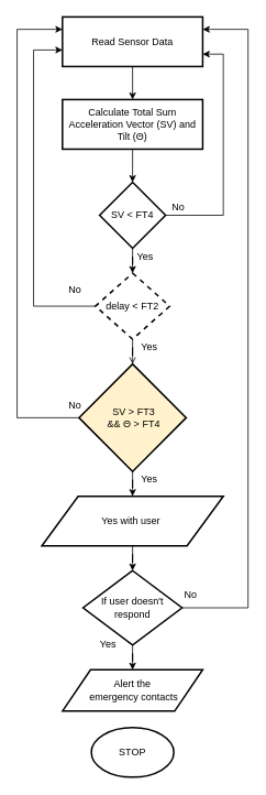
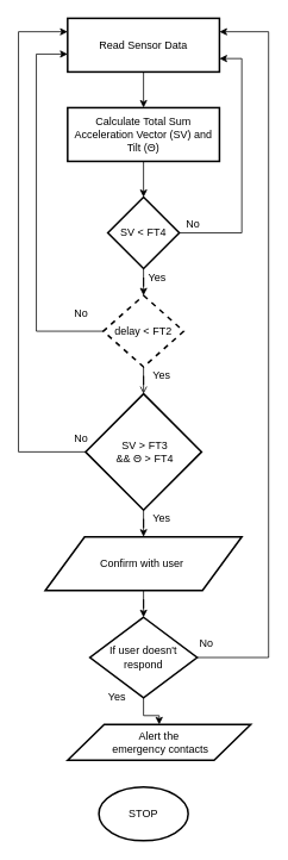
  <mxCell id="0" />
  <mxCell id="1" parent="0" />
  <mxCell id="2" value="" style="edgeStyle=orthogonalEdgeStyle;rounded=0;orthogonalLoop=1;jettySize=auto;html=1;" parent="1" source="3" target="5" edge="1"><mxGeometry relative="1" as="geometry" /></mxCell>
  <mxCell id="3" value="Read Sensor Data" style="rounded=0;whiteSpace=wrap;html=1;strokeWidth=2;" parent="1" vertex="1"><mxGeometry x="75" y="20" width="170" height="60" as="geometry" /></mxCell>
  <mxCell id="4" value="" style="edgeStyle=orthogonalEdgeStyle;rounded=0;orthogonalLoop=1;jettySize=auto;html=1;" parent="1" source="5" target="8" edge="1"><mxGeometry relative="1" as="geometry" /></mxCell>
  <mxCell id="5" value="Calculate Total Sum Acceleration Vector (SV) and Tilt (Θ)" style="rounded=0;whiteSpace=wrap;html=1;strokeWidth=2;" parent="1" vertex="1"><mxGeometry x="75" y="120" width="170" height="60" as="geometry" /></mxCell>
  <mxCell id="6" value="" style="edgeStyle=orthogonalEdgeStyle;rounded=0;orthogonalLoop=1;jettySize=auto;html=1;" parent="1" source="8" target="11" edge="1"><mxGeometry relative="1" as="geometry" /></mxCell>
  <mxCell id="7" value="" style="edgeStyle=orthogonalEdgeStyle;rounded=0;orthogonalLoop=1;jettySize=auto;html=1;entryX=1;entryY=0.75;entryDx=0;entryDy=0;" parent="1" source="8" target="3" edge="1"><mxGeometry relative="1" as="geometry"><mxPoint x="280" y="260" as="targetPoint" /><Array as="points"><mxPoint x="270" y="260" /><mxPoint x="270" y="65" /></Array></mxGeometry></mxCell>
  <mxCell id="8" value="SV &amp;lt; FT4" style="rhombus;whiteSpace=wrap;html=1;strokeWidth=2;" parent="1" vertex="1"><mxGeometry x="120" y="220" width="80" height="80" as="geometry" /></mxCell>
  <mxCell id="9" value="" style="edgeStyle=orthogonalEdgeStyle;rounded=0;orthogonalLoop=1;jettySize=auto;html=1;exitX=0;exitY=0.5;exitDx=0;exitDy=0;" parent="1" source="11" edge="1"><mxGeometry relative="1" as="geometry"><mxPoint x="75" y="60" as="targetPoint" /><Array as="points"><mxPoint x="40" y="370" /><mxPoint x="40" y="60" /></Array></mxGeometry></mxCell>
  <mxCell id="10" value="" style="edgeStyle=orthogonalEdgeStyle;rounded=0;orthogonalLoop=1;jettySize=auto;html=1;endArrow=open;" parent="1" source="11" target="13" edge="1"><mxGeometry relative="1" as="geometry" /></mxCell>
  <mxCell id="11" value="delay &amp;lt; FT2" style="rhombus;whiteSpace=wrap;html=1;strokeWidth=2;dashed=1;" parent="1" vertex="1"><mxGeometry x="115" y="330" width="90" height="80" as="geometry" /></mxCell>
  <mxCell id="12" value="" style="edgeStyle=orthogonalEdgeStyle;rounded=0;orthogonalLoop=1;jettySize=auto;html=1;entryX=0;entryY=0.25;entryDx=0;entryDy=0;exitX=0;exitY=0.5;exitDx=0;exitDy=0;" parent="1" source="13" target="3" edge="1"><mxGeometry relative="1" as="geometry"><mxPoint x="-20" y="26" as="targetPoint" /><Array as="points"><mxPoint x="20" y="505" /><mxPoint x="20" y="35" /></Array></mxGeometry></mxCell>
- <mxCell id="13" value="&amp;nbsp;SV &amp;gt; FT3&lt;br&gt;&amp;nbsp;&amp;amp;&amp;amp; Θ &amp;gt; FT4" style="rhombus;whiteSpace=wrap;html=1;strokeWidth=2;fillColor=#fff2cc;" parent="1" vertex="1"><mxGeometry x="95" y="440" width="130" height="130" as="geometry" /></mxCell>
+ <mxCell id="13" value="&amp;nbsp;SV &amp;gt; FT3&lt;br&gt;&amp;nbsp;&amp;amp;&amp;amp; Θ &amp;gt; FT4" style="rhombus;whiteSpace=wrap;html=1;strokeWidth=2;" parent="1" vertex="1"><mxGeometry x="95" y="440" width="130" height="130" as="geometry" /></mxCell>
  <mxCell id="14" value="" style="edgeStyle=orthogonalEdgeStyle;rounded=0;orthogonalLoop=1;jettySize=auto;html=1;exitX=0.5;exitY=1;exitDx=0;exitDy=0;" parent="1" source="13" target="20" edge="1"><mxGeometry relative="1" as="geometry"><mxPoint x="160" y="630" as="sourcePoint" /></mxGeometry></mxCell>
  <mxCell id="15" value="No" style="text;html=1;align=center;verticalAlign=middle;resizable=0;points=[];autosize=1;" parent="1" vertex="1"><mxGeometry x="75" y="340" width="30" height="20" as="geometry" /></mxCell>
  <mxCell id="16" value="No" style="text;html=1;align=center;verticalAlign=middle;resizable=0;points=[];autosize=1;" parent="1" vertex="1"><mxGeometry x="200" y="240" width="30" height="20" as="geometry" /></mxCell>
  <mxCell id="17" value="Yes" style="text;html=1;align=center;verticalAlign=middle;resizable=0;points=[];autosize=1;" parent="1" vertex="1"><mxGeometry x="155" y="300" width="40" height="20" as="geometry" /></mxCell>
  <mxCell id="18" value="Yes" style="text;html=1;align=center;verticalAlign=middle;resizable=0;points=[];autosize=1;" parent="1" vertex="1"><mxGeometry x="160" y="410" width="40" height="20" as="geometry" /></mxCell>
  <mxCell id="19" value="" style="edgeStyle=orthogonalEdgeStyle;rounded=0;orthogonalLoop=1;jettySize=auto;html=1;" parent="1" source="20" target="23" edge="1"><mxGeometry relative="1" as="geometry" /></mxCell>
- <mxCell id="20" value="Yes with user&amp;nbsp;" style="shape=parallelogram;perimeter=parallelogramPerimeter;whiteSpace=wrap;html=1;strokeWidth=2;" parent="1" vertex="1"><mxGeometry x="50" y="600" width="220" height="60" as="geometry" /></mxCell>
+ <mxCell id="20" value="Confirm with user&amp;nbsp;" style="shape=parallelogram;perimeter=parallelogramPerimeter;whiteSpace=wrap;html=1;strokeWidth=2;" parent="1" vertex="1"><mxGeometry x="50" y="600" width="220" height="60" as="geometry" /></mxCell>
  <mxCell id="21" value="" style="edgeStyle=orthogonalEdgeStyle;rounded=0;orthogonalLoop=1;jettySize=auto;html=1;entryX=1;entryY=0.25;entryDx=0;entryDy=0;exitX=1;exitY=0.5;exitDx=0;exitDy=0;" parent="1" source="23" target="3" edge="1"><mxGeometry relative="1" as="geometry"><mxPoint x="470" y="-20" as="targetPoint" /><Array as="points"><mxPoint x="300" y="735" /><mxPoint x="300" y="35" /></Array></mxGeometry></mxCell>
  <mxCell id="22" value="" style="edgeStyle=orthogonalEdgeStyle;rounded=0;orthogonalLoop=1;jettySize=auto;html=1;" parent="1" source="23" target="24" edge="1"><mxGeometry relative="1" as="geometry" /></mxCell>
  <mxCell id="23" value="If user doesn't respond" style="rhombus;whiteSpace=wrap;html=1;strokeWidth=2;" parent="1" vertex="1"><mxGeometry x="100" y="690" width="120" height="90" as="geometry" /></mxCell>
- <mxCell id="24" value="Alert the&lt;br&gt;&amp;nbsp;emergency contacts" style="shape=parallelogram;perimeter=parallelogramPerimeter;whiteSpace=wrap;html=1;strokeWidth=2;" parent="1" vertex="1"><mxGeometry x="75" y="810" width="170" height="50" as="geometry" /></mxCell>
+ <mxCell id="24" value="Alert the&lt;br&gt;&amp;nbsp;emergency contacts" style="shape=parallelogram;perimeter=parallelogramPerimeter;whiteSpace=wrap;html=1;strokeWidth=2;" parent="1" vertex="1"><mxGeometry x="75" y="810" width="205" height="40" as="geometry" /></mxCell>
  <mxCell id="25" value="STOP" style="strokeWidth=2;html=1;shape=mxgraph.flowchart.start_1;whiteSpace=wrap;" parent="1" vertex="1"><mxGeometry x="110" y="880" width="100" height="60" as="geometry" /></mxCell>
  <mxCell id="26" value="Yes" style="text;html=1;align=center;verticalAlign=middle;resizable=0;points=[];autosize=1;" parent="1" vertex="1"><mxGeometry x="160" y="570" width="40" height="20" as="geometry" /></mxCell>
  <mxCell id="27" value="Yes" style="text;html=1;align=center;verticalAlign=middle;resizable=0;points=[];autosize=1;" parent="1" vertex="1"><mxGeometry x="110" y="770" width="40" height="20" as="geometry" /></mxCell>
  <mxCell id="28" value="No" style="text;html=1;align=center;verticalAlign=middle;resizable=0;points=[];autosize=1;" parent="1" vertex="1"><mxGeometry x="215" y="710" width="30" height="20" as="geometry" /></mxCell>
  <mxCell id="29" value="No" style="text;html=1;align=center;verticalAlign=middle;resizable=0;points=[];autosize=1;" parent="1" vertex="1"><mxGeometry x="75" y="480" width="30" height="20" as="geometry" /></mxCell>
